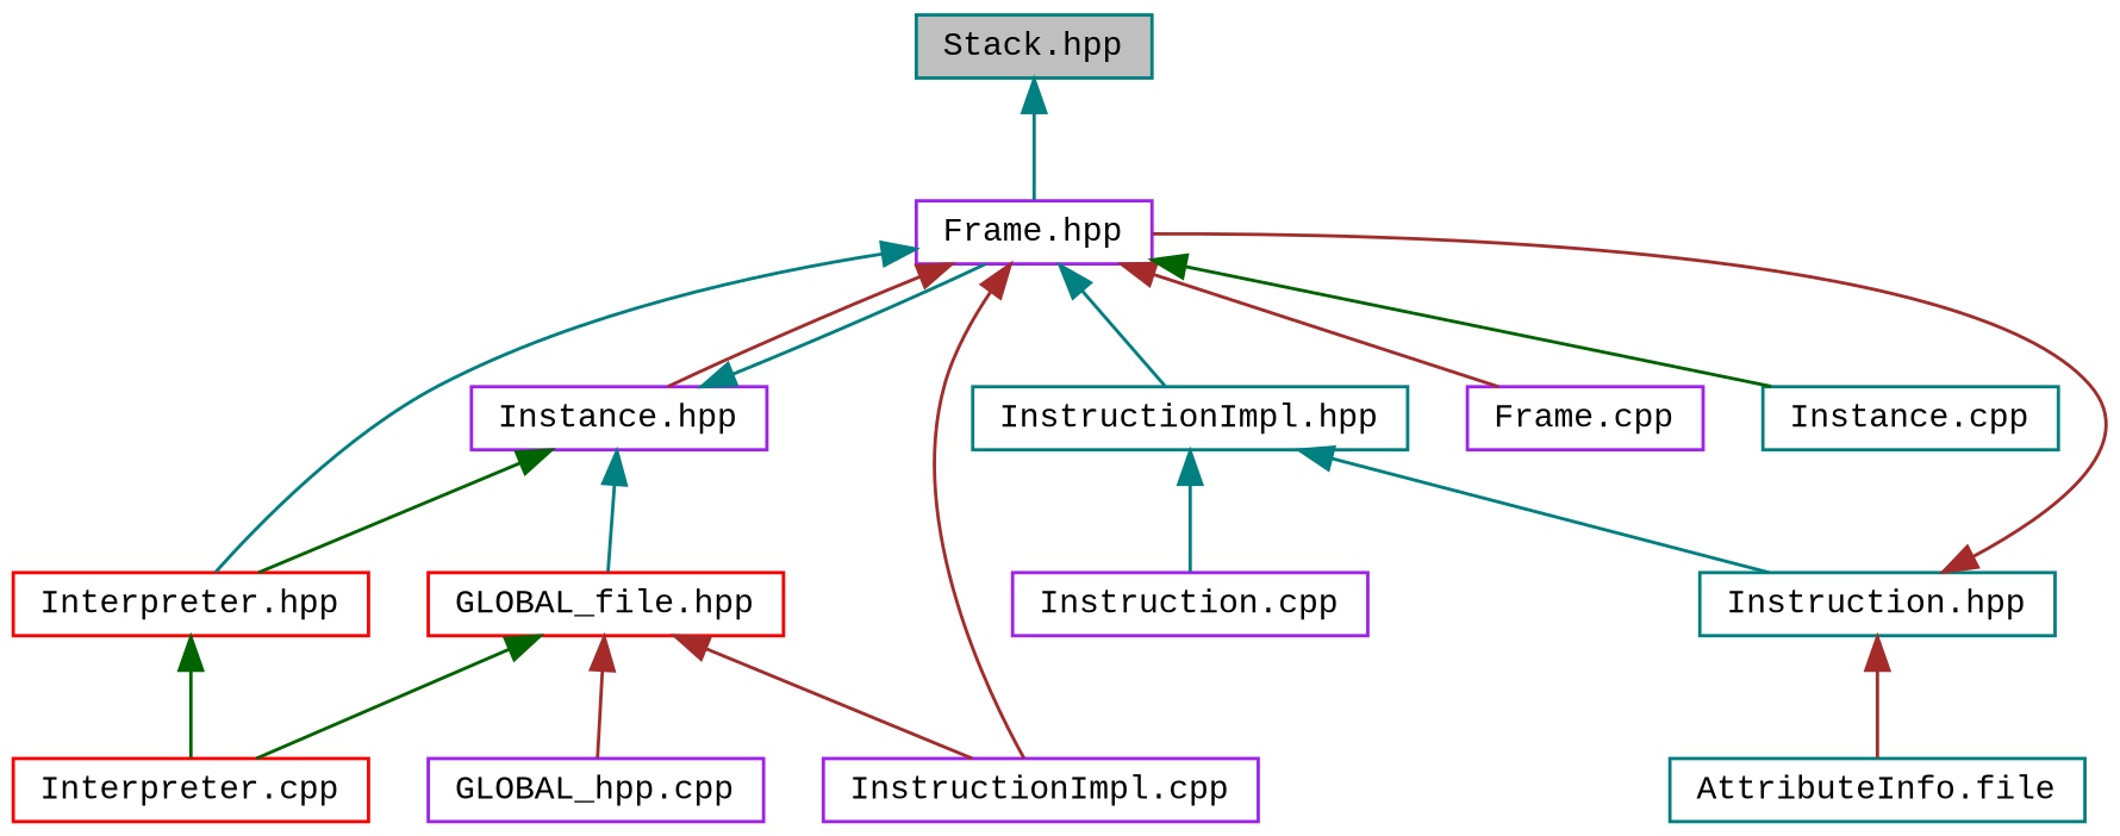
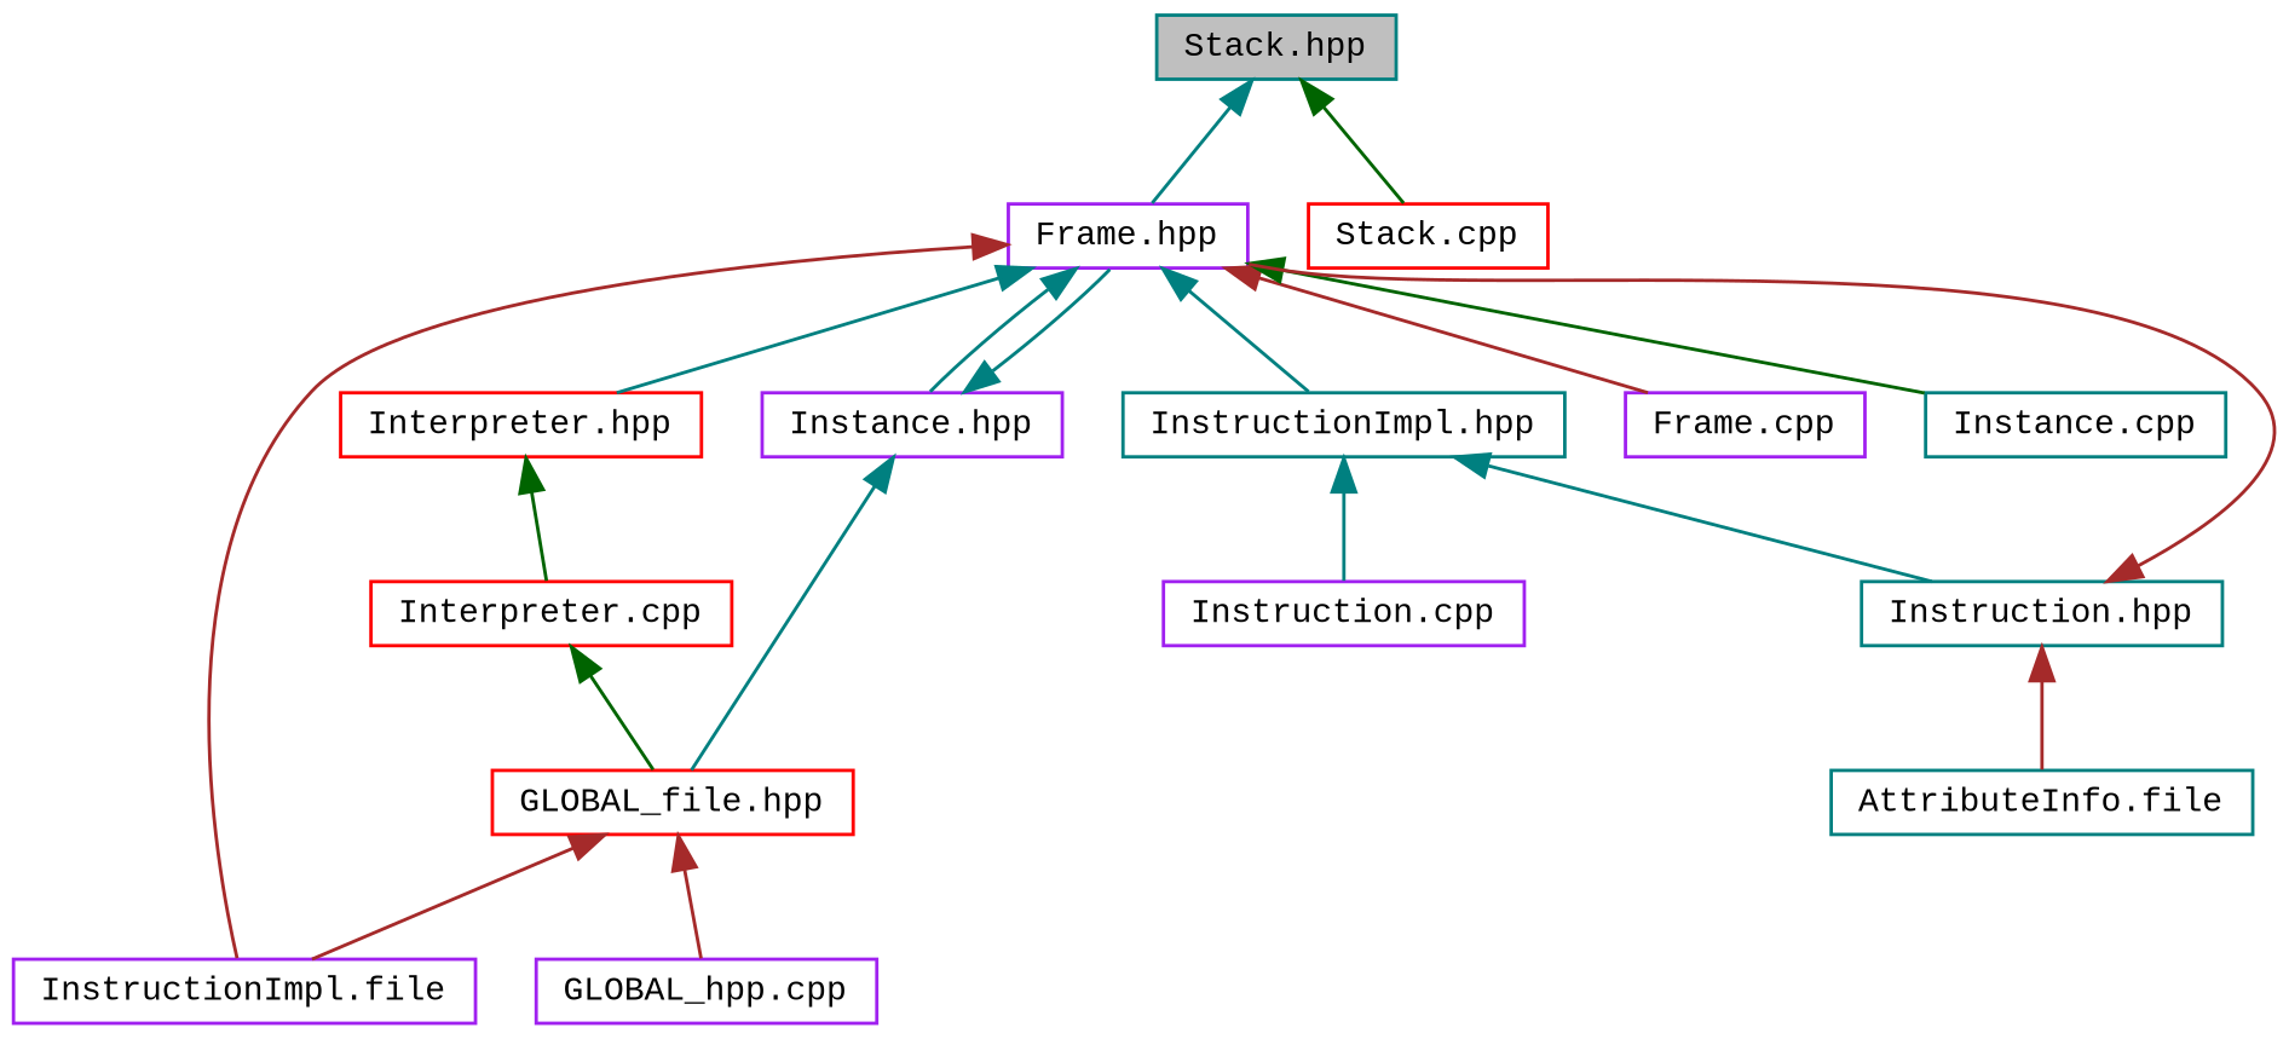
  digraph {
    fontname="Liberation Mono"
    node [color=purple fillcolor=white fontname="Liberation Mono" fontsize=10 shape=record style=filled]
    edge [color=teal dir=back fontname="Liberation Mono" fontsize=10 labelfontname=Helvetica labelfontsize=10 style=solid]
    n1 [color=teal fillcolor=grey75 fontcolor=black height=0.2 label="Stack.hpp" width=0.4]
    n2 [height=0.2 label="Frame.hpp" width=0.4]
+   n3 [color=red height=0.2 label="Stack.cpp" width=0.4]
    n4 [color=teal height=0.2 label="InstructionImpl.hpp" width=0.4]
    n5 [height=0.2 label="Instance.hpp" width=0.4]
-   n6 [height=0.2 label="InstructionImpl.cpp" width=0.4]
+   n6 [height=0.2 label="InstructionImpl.file" width=0.4]
    n7 [color=red height=0.2 label="Interpreter.hpp" width=0.4]
    n8 [height=0.2 label="Frame.cpp" width=0.4]
    n9 [color=teal height=0.2 label="Instance.cpp" width=0.4]
    n10 [color=teal height=0.2 label="Instruction.hpp" width=0.4]
    n11 [height=0.2 label="Instruction.cpp" width=0.4]
    n12 [color=red height=0.2 label="GLOBAL_file.hpp" width=0.4]
    n13 [color=red height=0.2 label="Interpreter.cpp" width=0.4]
    n14 [color=teal height=0.2 label="AttributeInfo.file" width=0.4]
    n15 [height=0.2 label="GLOBAL_hpp.cpp" width=0.4]
    n1 -> n2
+   n1 -> n3 [color=darkgreen]
    n2 -> n4
-   n2 -> n5 [color=brown]
+   n2 -> n5
    n2 -> n6 [color=brown]
    n2 -> n7
    n2 -> n8 [color=brown]
    n2 -> n9 [color=darkgreen]
    n4 -> n10
    n4 -> n11
    n5 -> n2
-   n5 -> n7 [color=darkgreen]
    n5 -> n12
    n7 -> n13 [color=darkgreen]
    n10 -> n2 [color=brown]
    n10 -> n14 [color=brown]
    n12 -> n6 [color=brown]
-   n12 -> n13 [color=darkgreen]
+   n13 -> n12 [color=darkgreen]
    n12 -> n15 [color=brown]
  }
